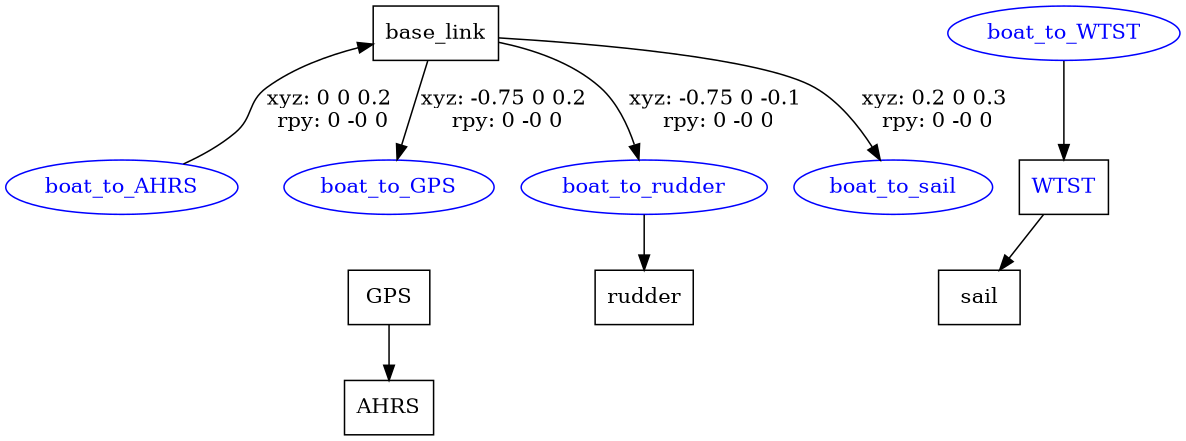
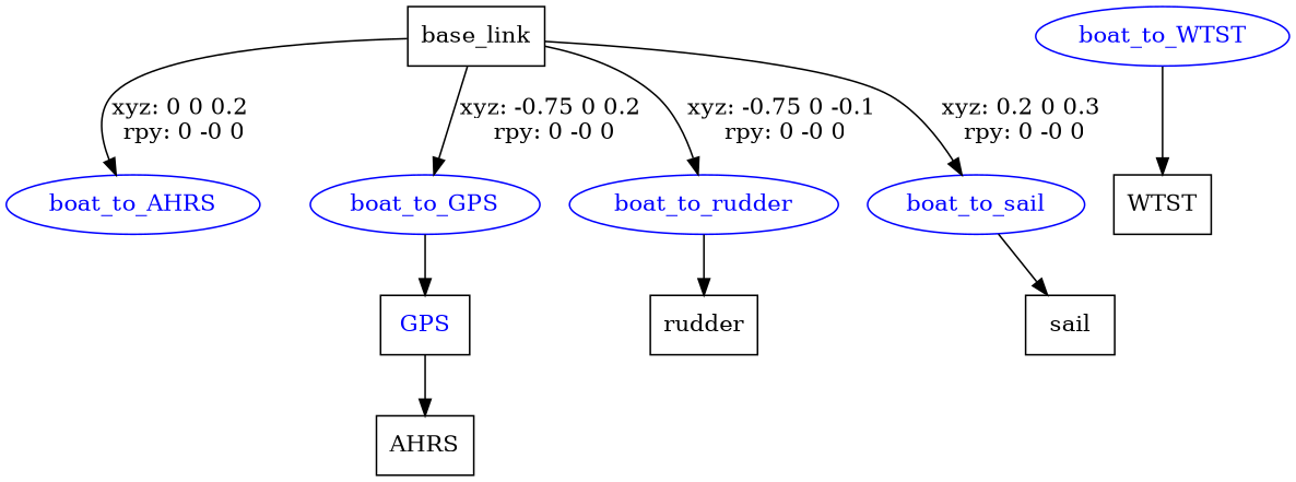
  digraph {
    node [shape=box]
    n1 [label=base_link]
    boat_to_AHRS [color=blue fontcolor=blue shape=ellipse]
    boat_to_GPS [color=blue fontcolor=blue shape=ellipse]
    boat_to_rudder [color=blue fontcolor=blue shape=ellipse]
    boat_to_sail [color=blue fontcolor=blue shape=ellipse]
-   n6 [label=GPS]
+   n6 [label=GPS fontcolor=blue]
    boat_to_WTST [color=blue fontcolor=blue shape=ellipse]
-   n8 [label=WTST fontcolor=blue]
+   n8 [label=WTST]
    n9 [label=rudder]
    n10 [label=sail]
    n11 [label=AHRS]
-   boat_to_AHRS -> n1 [label="xyz: 0 0 0.2 \nrpy: 0 -0 0"]
+   n1 -> boat_to_AHRS [label="xyz: 0 0 0.2 \nrpy: 0 -0 0"]
    n1 -> boat_to_GPS [label="xyz: -0.75 0 0.2 \nrpy: 0 -0 0"]
    n1 -> boat_to_rudder [label="xyz: -0.75 0 -0.1 \nrpy: 0 -0 0"]
    n1 -> boat_to_sail [label="xyz: 0.2 0 0.3 \nrpy: 0 -0 0"]
+   boat_to_GPS -> n6
    boat_to_rudder -> n9
-   n8 -> n10
+   boat_to_sail -> n10
    n6 -> n11
    boat_to_WTST -> n8
  }
